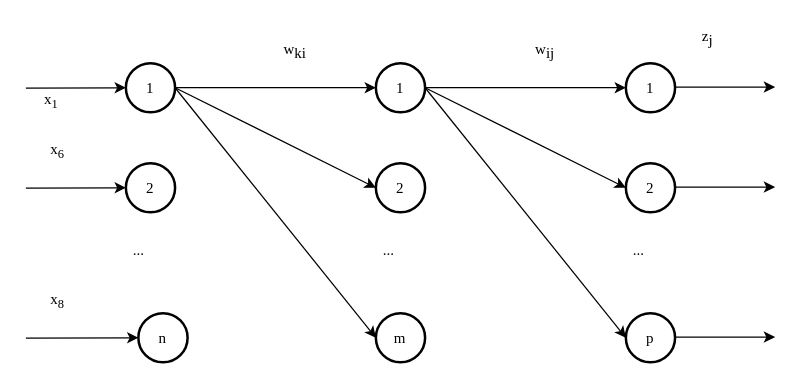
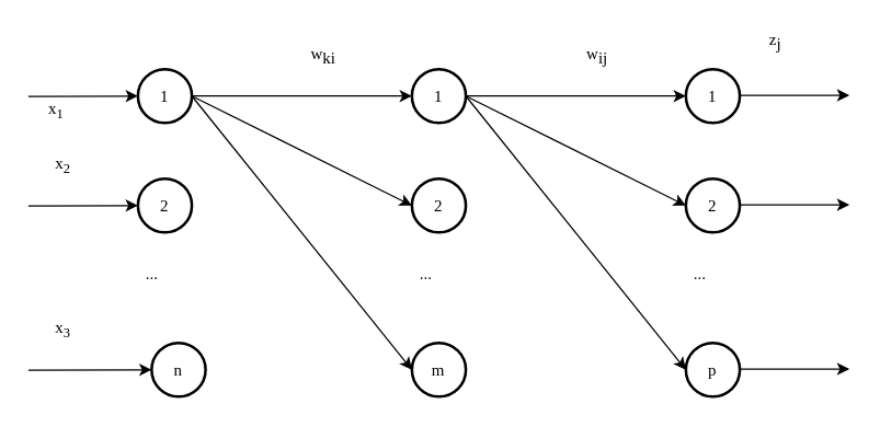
  <mxCell id="0" />
  <mxCell id="1" parent="0" />
  <mxCell id="2" style="rounded=0;orthogonalLoop=1;jettySize=auto;html=1;exitX=1;exitY=0.5;exitDx=0;exitDy=0;exitPerimeter=0;entryX=0;entryY=0.5;entryDx=0;entryDy=0;entryPerimeter=0;fontFamily=Times New Roman;fontSize=12;" parent="1" source="5" target="12" edge="1"><mxGeometry relative="1" as="geometry" /></mxCell>
  <mxCell id="3" style="edgeStyle=none;rounded=0;orthogonalLoop=1;jettySize=auto;html=1;exitX=1;exitY=0.5;exitDx=0;exitDy=0;exitPerimeter=0;entryX=0;entryY=0.5;entryDx=0;entryDy=0;entryPerimeter=0;fontFamily=Times New Roman;fontSize=12;" parent="1" source="5" target="11" edge="1"><mxGeometry relative="1" as="geometry" /></mxCell>
  <mxCell id="4" style="edgeStyle=none;rounded=0;orthogonalLoop=1;jettySize=auto;html=1;exitX=1;exitY=0.5;exitDx=0;exitDy=0;exitPerimeter=0;entryX=0;entryY=0.5;entryDx=0;entryDy=0;entryPerimeter=0;fontFamily=Times New Roman;fontSize=12;" parent="1" source="5" target="13" edge="1"><mxGeometry relative="1" as="geometry" /></mxCell>
  <mxCell id="5" value="1" style="strokeWidth=2;html=1;shape=mxgraph.flowchart.start_2;whiteSpace=wrap;fontFamily=Times New Roman;fontSize=12;" parent="1" vertex="1"><mxGeometry x="100" y="50" width="39.37" height="39.37" as="geometry" /></mxCell>
  <mxCell id="6" value="2" style="strokeWidth=2;html=1;shape=mxgraph.flowchart.start_2;whiteSpace=wrap;fontFamily=Times New Roman;fontSize=12;" parent="1" vertex="1"><mxGeometry x="100" y="130" width="39.37" height="39.37" as="geometry" /></mxCell>
  <mxCell id="7" value="n" style="strokeWidth=2;html=1;shape=mxgraph.flowchart.start_2;whiteSpace=wrap;fontFamily=Times New Roman;fontSize=12;" parent="1" vertex="1"><mxGeometry x="110" y="250" width="39.37" height="39.37" as="geometry" /></mxCell>
  <mxCell id="8" style="rounded=0;orthogonalLoop=1;jettySize=auto;html=1;exitX=1;exitY=0.5;exitDx=0;exitDy=0;exitPerimeter=0;entryX=0;entryY=0.5;entryDx=0;entryDy=0;entryPerimeter=0;fontFamily=Times New Roman;fontSize=12;" edge="1" parent="1" source="11" target="22"><mxGeometry relative="1" as="geometry" /></mxCell>
  <mxCell id="9" style="edgeStyle=none;rounded=0;orthogonalLoop=1;jettySize=auto;html=1;exitX=1;exitY=0.5;exitDx=0;exitDy=0;exitPerimeter=0;entryX=0;entryY=0.5;entryDx=0;entryDy=0;entryPerimeter=0;fontFamily=Times New Roman;fontSize=12;" edge="1" parent="1" source="11" target="23"><mxGeometry relative="1" as="geometry" /></mxCell>
  <mxCell id="10" style="edgeStyle=none;rounded=0;orthogonalLoop=1;jettySize=auto;html=1;exitX=1;exitY=0.5;exitDx=0;exitDy=0;exitPerimeter=0;entryX=0;entryY=0.5;entryDx=0;entryDy=0;entryPerimeter=0;fontFamily=Times New Roman;fontSize=12;" edge="1" parent="1" source="11" target="24"><mxGeometry relative="1" as="geometry" /></mxCell>
  <mxCell id="11" value="1" style="strokeWidth=2;html=1;shape=mxgraph.flowchart.start_2;whiteSpace=wrap;fontFamily=Times New Roman;fontSize=12;" parent="1" vertex="1"><mxGeometry x="300" y="50" width="39.37" height="39.37" as="geometry" /></mxCell>
  <mxCell id="12" value="2" style="strokeWidth=2;html=1;shape=mxgraph.flowchart.start_2;whiteSpace=wrap;fontFamily=Times New Roman;fontSize=12;" parent="1" vertex="1"><mxGeometry x="300" y="130" width="39.37" height="39.37" as="geometry" /></mxCell>
  <mxCell id="13" value="m" style="strokeWidth=2;html=1;shape=mxgraph.flowchart.start_2;whiteSpace=wrap;fontFamily=Times New Roman;fontSize=12;" parent="1" vertex="1"><mxGeometry x="300" y="250" width="39.37" height="39.37" as="geometry" /></mxCell>
  <mxCell id="14" value="" style="endArrow=classic;html=1;entryX=0;entryY=0.5;entryDx=0;entryDy=0;entryPerimeter=0;fontFamily=Times New Roman;fontSize=12;" parent="1" target="5" edge="1"><mxGeometry width="50" height="50" relative="1" as="geometry"><mxPoint x="20" y="70" as="sourcePoint" /><mxPoint x="70" y="20" as="targetPoint" /></mxGeometry></mxCell>
  <mxCell id="15" value="" style="endArrow=classic;html=1;entryX=0;entryY=0.5;entryDx=0;entryDy=0;entryPerimeter=0;fontFamily=Times New Roman;fontSize=12;" parent="1" target="6" edge="1"><mxGeometry width="50" height="50" relative="1" as="geometry"><mxPoint x="20" y="150" as="sourcePoint" /><mxPoint x="70" y="100" as="targetPoint" /></mxGeometry></mxCell>
  <mxCell id="16" value="" style="endArrow=classic;html=1;entryX=0;entryY=0.5;entryDx=0;entryDy=0;entryPerimeter=0;fontFamily=Times New Roman;fontSize=12;" parent="1" target="7" edge="1"><mxGeometry width="50" height="50" relative="1" as="geometry"><mxPoint x="20" y="270" as="sourcePoint" /><mxPoint x="70" y="220" as="targetPoint" /></mxGeometry></mxCell>
  <mxCell id="17" value="" style="endArrow=classic;html=1;fontFamily=Times New Roman;fontSize=12;" parent="1" edge="1"><mxGeometry width="50" height="50" relative="1" as="geometry"><mxPoint x="539.37" y="69.18" as="sourcePoint" /><mxPoint x="619.37" y="69.18" as="targetPoint" /></mxGeometry></mxCell>
  <mxCell id="18" value="" style="endArrow=classic;html=1;fontFamily=Times New Roman;fontSize=12;" parent="1" edge="1"><mxGeometry width="50" height="50" relative="1" as="geometry"><mxPoint x="539.37" y="149.18" as="sourcePoint" /><mxPoint x="619.37" y="149.18" as="targetPoint" /></mxGeometry></mxCell>
  <mxCell id="19" value="" style="endArrow=classic;html=1;fontFamily=Times New Roman;fontSize=12;" parent="1" edge="1"><mxGeometry width="50" height="50" relative="1" as="geometry"><mxPoint x="539.37" y="269.18" as="sourcePoint" /><mxPoint x="619.37" y="269.18" as="targetPoint" /></mxGeometry></mxCell>
  <mxCell id="20" value="..." style="text;html=1;align=center;verticalAlign=middle;resizable=0;points=[];autosize=1;fontFamily=Times New Roman;fontSize=12;" parent="1" vertex="1"><mxGeometry x="100" y="190" width="20" height="20" as="geometry" /></mxCell>
  <mxCell id="21" value="..." style="text;html=1;align=center;verticalAlign=middle;resizable=0;points=[];autosize=1;fontFamily=Times New Roman;fontSize=12;" parent="1" vertex="1"><mxGeometry x="300" y="190" width="20" height="20" as="geometry" /></mxCell>
  <mxCell id="22" value="1" style="strokeWidth=2;html=1;shape=mxgraph.flowchart.start_2;whiteSpace=wrap;fontFamily=Times New Roman;fontSize=12;" vertex="1" parent="1"><mxGeometry x="500" y="50" width="39.37" height="39.37" as="geometry" /></mxCell>
  <mxCell id="23" value="2" style="strokeWidth=2;html=1;shape=mxgraph.flowchart.start_2;whiteSpace=wrap;fontFamily=Times New Roman;fontSize=12;" vertex="1" parent="1"><mxGeometry x="500" y="130" width="39.37" height="39.37" as="geometry" /></mxCell>
  <mxCell id="24" value="p" style="strokeWidth=2;html=1;shape=mxgraph.flowchart.start_2;whiteSpace=wrap;fontFamily=Times New Roman;fontSize=12;" vertex="1" parent="1"><mxGeometry x="500" y="250" width="39.37" height="39.37" as="geometry" /></mxCell>
  <mxCell id="25" value="..." style="text;html=1;align=center;verticalAlign=middle;resizable=0;points=[];autosize=1;fontFamily=Times New Roman;fontSize=12;" vertex="1" parent="1"><mxGeometry x="500" y="190" width="20" height="20" as="geometry" /></mxCell>
  <mxCell id="26" value="w&lt;sub style=&quot;font-size: 12px;&quot;&gt;ki&lt;/sub&gt;" style="text;html=1;align=center;verticalAlign=middle;resizable=0;points=[];autosize=1;fontFamily=Times New Roman;fontSize=12;" vertex="1" parent="1"><mxGeometry x="220" y="30" width="30" height="20" as="geometry" /></mxCell>
  <mxCell id="27" value="w&lt;sub style=&quot;font-size: 12px;&quot;&gt;ij&lt;/sub&gt;" style="text;html=1;align=center;verticalAlign=middle;resizable=0;points=[];autosize=1;fontFamily=Times New Roman;fontSize=12;" vertex="1" parent="1"><mxGeometry x="420" y="30" width="30" height="20" as="geometry" /></mxCell>
  <mxCell id="28" value="z&lt;sub style=&quot;font-size: 12px;&quot;&gt;j&lt;/sub&gt;" style="text;html=1;align=center;verticalAlign=middle;resizable=0;points=[];autosize=1;fontFamily=Times New Roman;fontSize=12;" vertex="1" parent="1"><mxGeometry x="555" y="20" width="20" height="20" as="geometry" /></mxCell>
- <mxCell id="29" value="x&lt;sub&gt;6&lt;/sub&gt;" style="text;html=1;align=center;verticalAlign=middle;resizable=0;points=[];autosize=1;fontSize=12;fontFamily=Times New Roman;" vertex="1" parent="1"><mxGeometry x="30" y="110" width="30" height="20" as="geometry" /></mxCell>
- <mxCell id="30" value="x&lt;sub&gt;8&lt;/sub&gt;" style="text;html=1;align=center;verticalAlign=middle;resizable=0;points=[];autosize=1;fontSize=12;fontFamily=Times New Roman;" vertex="1" parent="1"><mxGeometry x="30" y="230" width="30" height="20" as="geometry" /></mxCell>
+ <mxCell id="29" value="x&lt;sub&gt;2&lt;/sub&gt;" style="text;html=1;align=center;verticalAlign=middle;resizable=0;points=[];autosize=1;fontSize=12;fontFamily=Times New Roman;" vertex="1" parent="1"><mxGeometry x="30" y="110" width="30" height="20" as="geometry" /></mxCell>
+ <mxCell id="30" value="x&lt;sub&gt;3&lt;/sub&gt;" style="text;html=1;align=center;verticalAlign=middle;resizable=0;points=[];autosize=1;fontSize=12;fontFamily=Times New Roman;" vertex="1" parent="1"><mxGeometry x="30" y="230" width="30" height="20" as="geometry" /></mxCell>
  <mxCell id="31" value="x&lt;sub&gt;1&lt;/sub&gt;" style="text;html=1;align=center;verticalAlign=middle;resizable=0;points=[];autosize=1;fontSize=12;fontFamily=Times New Roman;" vertex="1" parent="1"><mxGeometry x="25" y="70" width="30" height="20" as="geometry" /></mxCell>
